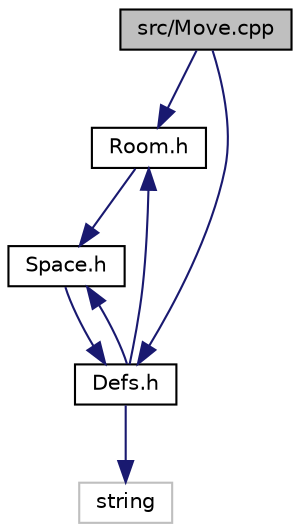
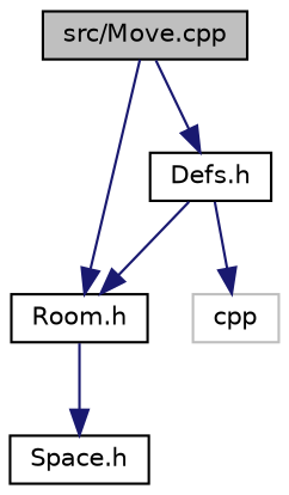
  digraph {
    node [color=black fillcolor=white fontname=Helvetica fontsize=10 shape=record style=filled]
    edge [color=midnightblue fontname=Helvetica fontsize=10 labelfontname=Helvetica labelfontsize=10 style=solid]
    n1 [fillcolor=grey75 fontcolor=black height=0.2 label="src/Move.cpp" width=0.4]
    n2 [height=0.2 label="Room.h" width=0.4]
    n3 [height=0.2 label="Defs.h" width=0.4]
    n4 [height=0.2 label="Space.h" width=0.4]
-   n5 [color=grey75 height=0.2 label=string width=0.4]
+   n5 [color=grey75 height=0.2 label=cpp width=0.4]
    n1 -> n2
    n1 -> n3
    n2 -> n4
    n3 -> n2
-   n3 -> n4
    n3 -> n5
-   n4 -> n3
  }
